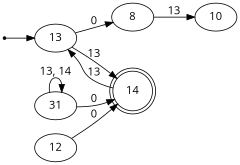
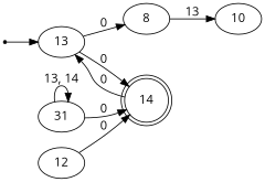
  digraph {
    fontname="Open Sans"
    rankdir=LR
    node [fontname="Open Sans"]
    edge [fontname="Open Sans"]
    inic [shape=point]
    13
    8
    14 [shape=doublecircle]
    10
    n6 [label=31]
    12
    inic -> 13
    13 -> 8 [label=0]
-   13 -> 14 [label=13]
+   13 -> 14 [label=0]
    8 -> 10 [label=13]
-   14 -> 13 [label=13]
+   14 -> 13 [label=0]
    n6 -> 14 [label=0]
    n6 -> n6 [label="13, 14"]
    12 -> 14 [label=0]
  }
